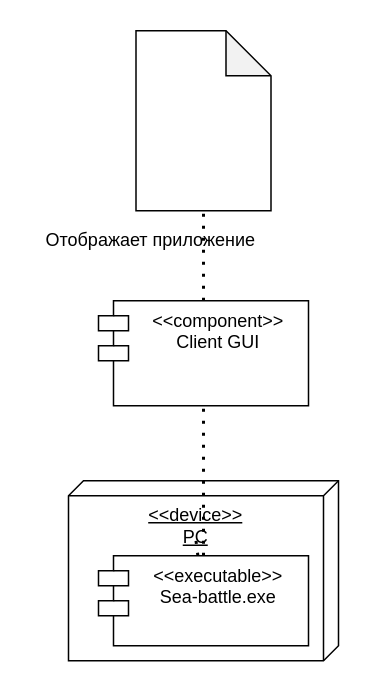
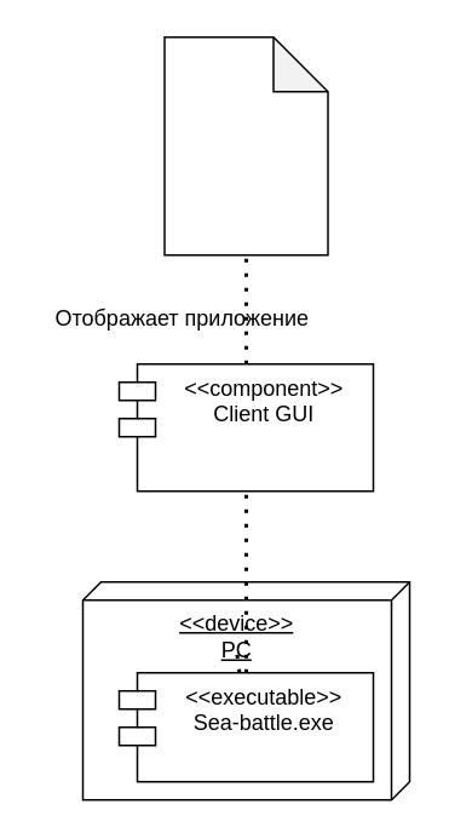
  <mxCell id="0" />
  <mxCell id="1" parent="0" />
  <mxCell id="2" value="" style="shape=note;whiteSpace=wrap;html=1;backgroundOutline=1;darkOpacity=0.05;" vertex="1" parent="1"><mxGeometry x="90" y="20" width="90" height="120" as="geometry" /></mxCell>
  <mxCell id="3" value="&lt;&lt;component&gt;&gt;&#10;Client GUI" style="shape=module;align=left;spacingLeft=20;align=center;verticalAlign=top;" vertex="1" parent="1"><mxGeometry x="65" y="200" width="140" height="70" as="geometry" /></mxCell>
  <mxCell id="4" value="" style="verticalAlign=top;align=left;spacingTop=8;spacingLeft=2;spacingRight=12;shape=cube;size=10;direction=south;fontStyle=4;html=1;" vertex="1" parent="1"><mxGeometry x="45" y="320" width="180" height="120" as="geometry" /></mxCell>
  <mxCell id="5" value="&lt;&lt;executable&gt;&gt;&#10;Sea-battle.exe" style="shape=module;align=left;spacingLeft=20;align=center;verticalAlign=top;" vertex="1" parent="1"><mxGeometry x="65" y="370" width="140" height="60" as="geometry" /></mxCell>
  <mxCell id="6" value="" style="endArrow=none;dashed=1;html=1;dashPattern=1 3;strokeWidth=2;entryX=0.5;entryY=1;entryDx=0;entryDy=0;entryPerimeter=0;exitX=0.5;exitY=0;exitDx=0;exitDy=0;" edge="1" parent="1" source="3" target="2"><mxGeometry width="50" height="50" relative="1" as="geometry"><mxPoint x="165" y="230" as="sourcePoint" /><mxPoint x="215" y="180" as="targetPoint" /></mxGeometry></mxCell>
  <mxCell id="7" value="" style="endArrow=none;dashed=1;html=1;dashPattern=1 3;strokeWidth=2;entryX=0.5;entryY=1;entryDx=0;entryDy=0;" edge="1" parent="1" target="3"><mxGeometry width="50" height="50" relative="1" as="geometry"><mxPoint x="135" y="370" as="sourcePoint" /><mxPoint x="145" y="140" as="targetPoint" /></mxGeometry></mxCell>
  <mxCell id="8" value="&lt;u&gt;&amp;lt;&amp;lt;device&amp;gt;&amp;gt;&lt;br&gt;PC&lt;/u&gt;" style="text;html=1;strokeColor=none;fillColor=none;align=center;verticalAlign=middle;whiteSpace=wrap;rounded=0;" vertex="1" parent="1"><mxGeometry x="105" y="340" width="50" height="20" as="geometry" /></mxCell>
  <mxCell id="9" value="" style="endArrow=none;dashed=1;html=1;dashPattern=1 3;strokeWidth=2;entryX=0.5;entryY=1;entryDx=0;entryDy=0;" edge="1" parent="1" source="5" target="8"><mxGeometry width="50" height="50" relative="1" as="geometry"><mxPoint x="135" y="370" as="sourcePoint" /><mxPoint x="135" y="270" as="targetPoint" /></mxGeometry></mxCell>
- <mxCell id="10" value="Отображает приложение" style="text;html=1;strokeColor=none;fillColor=none;align=center;verticalAlign=middle;whiteSpace=wrap;rounded=0;" vertex="1" parent="1"><mxGeometry x="20" y="150" width="160" height="20" as="geometry" /></mxCell>
+ <mxCell id="10" value="Отображает приложение" style="text;html=1;strokeColor=none;fillColor=none;align=center;verticalAlign=middle;whiteSpace=wrap;rounded=0;" vertex="1" parent="1"><mxGeometry x="20" y="165" width="160" height="20" as="geometry" /></mxCell>
